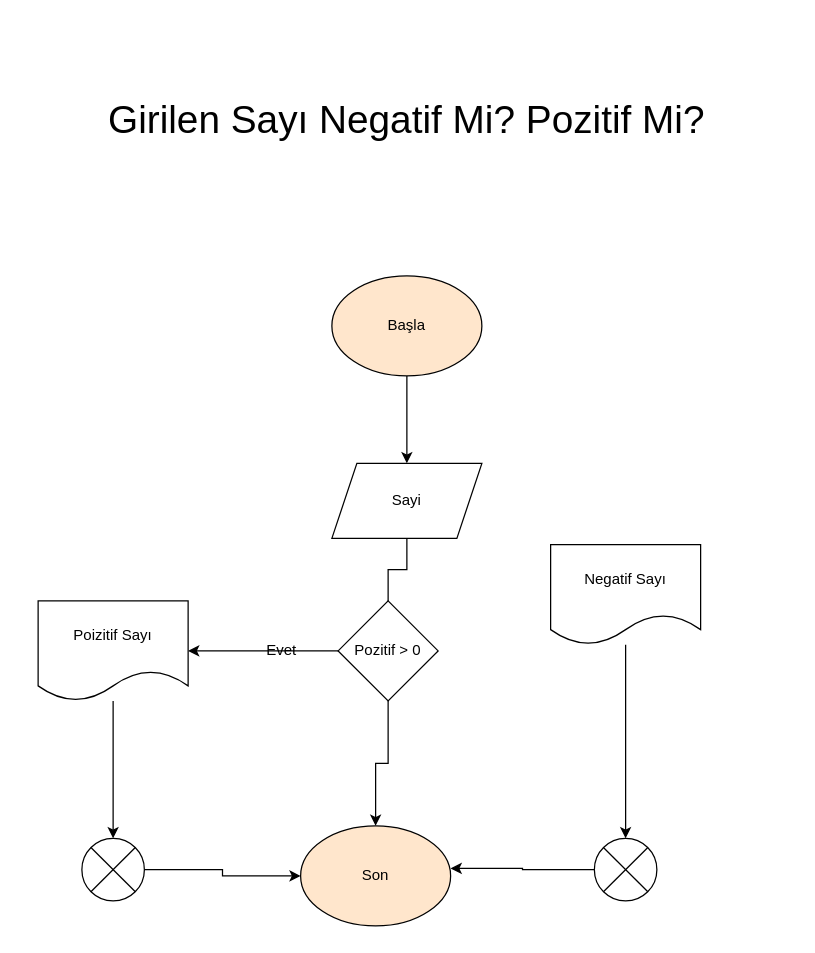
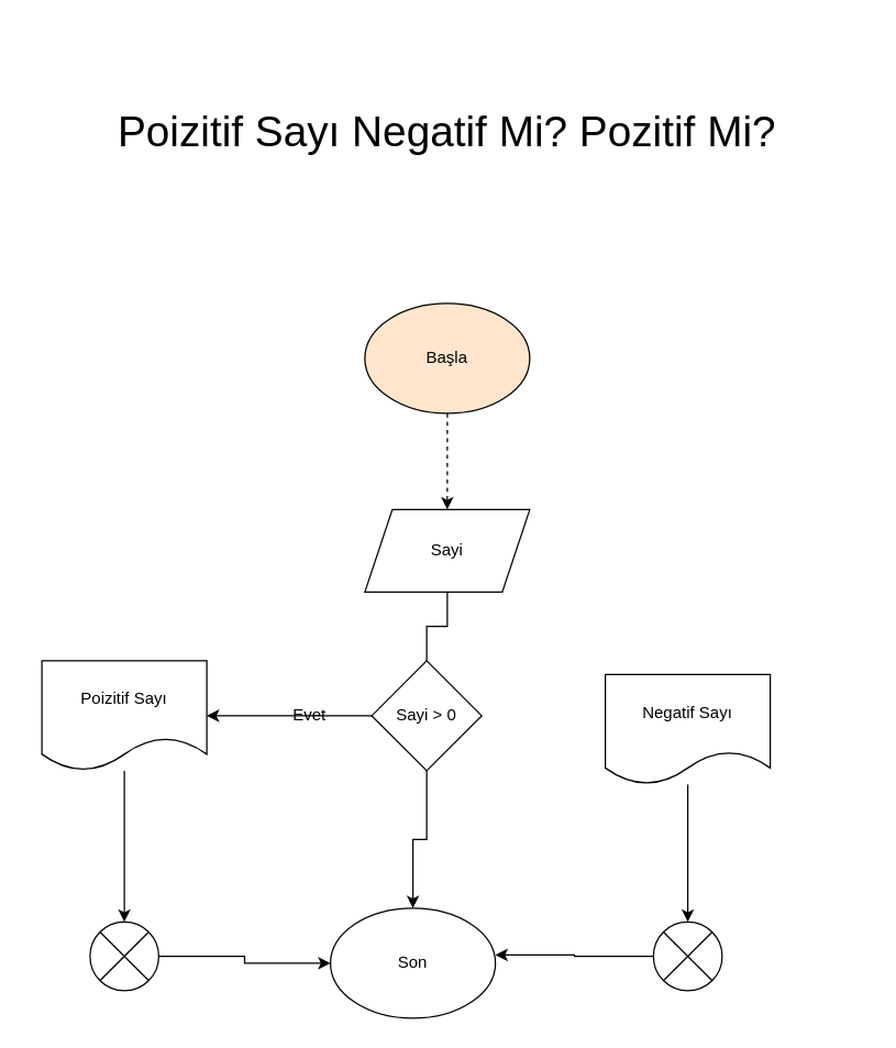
  <mxCell id="0" />
  <mxCell id="1" parent="0" />
- <mxCell id="2" style="edgeStyle=orthogonalEdgeStyle;rounded=0;orthogonalLoop=1;jettySize=auto;html=1;" edge="1" parent="1" source="3" target="6"><mxGeometry relative="1" as="geometry" /></mxCell>
+ <mxCell id="2" style="edgeStyle=orthogonalEdgeStyle;rounded=0;orthogonalLoop=1;jettySize=auto;html=1;dashed=1;" edge="1" parent="1" source="3" target="6"><mxGeometry relative="1" as="geometry" /></mxCell>
  <mxCell id="3" value="Başla" style="ellipse;whiteSpace=wrap;html=1;fillColor=#ffe6cc;" vertex="1" parent="1"><mxGeometry x="265" y="220" width="120" height="80" as="geometry" /></mxCell>
- <mxCell id="4" value="Girilen Sayı Negatif Mi? Pozitif Mi?" style="text;html=1;align=center;verticalAlign=middle;whiteSpace=wrap;rounded=0;fontSize=31;" vertex="1" parent="1"><mxGeometry x="20" y="20" width="610" height="150" as="geometry" /></mxCell>
+ <mxCell id="4" value="Poizitif Sayı Negatif Mi? Pozitif Mi?" style="text;html=1;align=center;verticalAlign=middle;whiteSpace=wrap;rounded=0;fontSize=31;" vertex="1" parent="1"><mxGeometry x="20" y="20" width="610" height="150" as="geometry" /></mxCell>
  <mxCell id="5" style="edgeStyle=orthogonalEdgeStyle;rounded=0;orthogonalLoop=1;jettySize=auto;html=1;entryX=0.5;entryY=0;entryDx=0;entryDy=0;endArrow=none;" edge="1" parent="1" source="6" target="8"><mxGeometry relative="1" as="geometry" /></mxCell>
  <mxCell id="6" value="Sayi" style="shape=parallelogram;perimeter=parallelogramPerimeter;whiteSpace=wrap;html=1;fixedSize=1;" vertex="1" parent="1"><mxGeometry x="265" y="370" width="120" height="60" as="geometry" /></mxCell>
  <mxCell id="7" style="edgeStyle=orthogonalEdgeStyle;rounded=0;orthogonalLoop=1;jettySize=auto;html=1;" edge="1" parent="1" source="8" target="11"><mxGeometry relative="1" as="geometry"><mxPoint x="160" y="520" as="targetPoint" /></mxGeometry></mxCell>
- <mxCell id="8" value="Pozitif &amp;gt; 0" style="rhombus;whiteSpace=wrap;html=1;" vertex="1" parent="1"><mxGeometry x="270" y="480" width="80" height="80" as="geometry" /></mxCell>
+ <mxCell id="8" value="Sayi &amp;gt; 0" style="rhombus;whiteSpace=wrap;html=1;" vertex="1" parent="1"><mxGeometry x="270" y="480" width="80" height="80" as="geometry" /></mxCell>
  <mxCell id="9" value="Evet" style="text;html=1;align=center;verticalAlign=middle;whiteSpace=wrap;rounded=0;" vertex="1" parent="1"><mxGeometry x="195" y="505" width="60" height="30" as="geometry" /></mxCell>
  <mxCell id="10" style="edgeStyle=orthogonalEdgeStyle;rounded=0;orthogonalLoop=1;jettySize=auto;html=1;entryX=0.5;entryY=0;entryDx=0;entryDy=0;" edge="1" parent="1" source="11" target="16"><mxGeometry relative="1" as="geometry" /></mxCell>
  <mxCell id="11" value="Poizitif Sayı" style="shape=document;whiteSpace=wrap;html=1;boundedLbl=1;" vertex="1" parent="1"><mxGeometry x="30" y="480" width="120" height="80" as="geometry" /></mxCell>
  <mxCell id="12" style="edgeStyle=orthogonalEdgeStyle;rounded=0;orthogonalLoop=1;jettySize=auto;html=1;entryX=0.5;entryY=0;entryDx=0;entryDy=0;" edge="1" parent="1" source="13" target="17"><mxGeometry relative="1" as="geometry" /></mxCell>
- <mxCell id="13" value="Negatif Sayı" style="shape=document;whiteSpace=wrap;html=1;boundedLbl=1;" vertex="1" parent="1"><mxGeometry x="440" y="435" width="120" height="80" as="geometry" /></mxCell>
+ <mxCell id="13" value="Negatif Sayı" style="shape=document;whiteSpace=wrap;html=1;boundedLbl=1;" vertex="1" parent="1"><mxGeometry x="440" y="490" width="120" height="80" as="geometry" /></mxCell>
  <mxCell id="14" style="edgeStyle=orthogonalEdgeStyle;rounded=0;orthogonalLoop=1;jettySize=auto;html=1;" edge="1" parent="1" source="8" target="18"><mxGeometry relative="1" as="geometry" /></mxCell>
  <mxCell id="15" style="edgeStyle=orthogonalEdgeStyle;rounded=0;orthogonalLoop=1;jettySize=auto;html=1;entryX=0;entryY=0.5;entryDx=0;entryDy=0;" edge="1" parent="1" source="16" target="18"><mxGeometry relative="1" as="geometry" /></mxCell>
  <mxCell id="16" value="" style="shape=sumEllipse;perimeter=ellipsePerimeter;whiteSpace=wrap;html=1;backgroundOutline=1;" vertex="1" parent="1"><mxGeometry x="65" y="670" width="50" height="50" as="geometry" /></mxCell>
  <mxCell id="17" value="" style="shape=sumEllipse;perimeter=ellipsePerimeter;whiteSpace=wrap;html=1;backgroundOutline=1;" vertex="1" parent="1"><mxGeometry x="475" y="670" width="50" height="50" as="geometry" /></mxCell>
- <mxCell id="18" value="Son" style="ellipse;whiteSpace=wrap;html=1;fillColor=#ffe6cc;" vertex="1" parent="1"><mxGeometry x="240" y="660" width="120" height="80" as="geometry" /></mxCell>
+ <mxCell id="18" value="Son" style="ellipse;whiteSpace=wrap;html=1;" vertex="1" parent="1"><mxGeometry x="240" y="660" width="120" height="80" as="geometry" /></mxCell>
  <mxCell id="19" style="edgeStyle=orthogonalEdgeStyle;rounded=0;orthogonalLoop=1;jettySize=auto;html=1;entryX=1;entryY=0.425;entryDx=0;entryDy=0;entryPerimeter=0;" edge="1" parent="1" source="17" target="18"><mxGeometry relative="1" as="geometry" /></mxCell>
